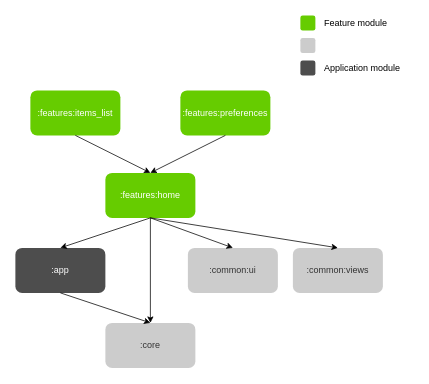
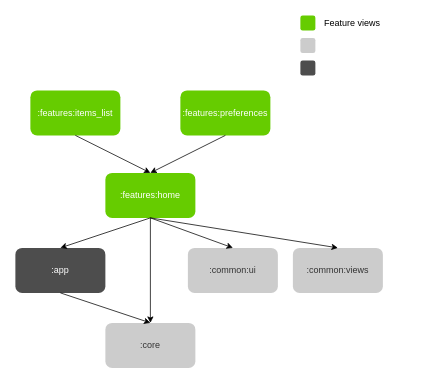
  <mxCell id="0" />
  <mxCell id="1" parent="0" />
  <mxCell id="2" value="&lt;font color=&quot;#ffffff&quot;&gt;:app&lt;/font&gt;" style="rounded=1;whiteSpace=wrap;html=1;fillColor=#4D4D4D;strokeColor=none;" vertex="1" parent="1"><mxGeometry x="20" y="330" width="120" height="60" as="geometry" /></mxCell>
  <mxCell id="3" value="&lt;font color=&quot;#333333&quot;&gt;:common:ui&lt;/font&gt;" style="rounded=1;whiteSpace=wrap;html=1;fillColor=#CCCCCC;strokeColor=none;" vertex="1" parent="1"><mxGeometry x="250" y="330" width="120" height="60" as="geometry" /></mxCell>
  <mxCell id="4" value="&lt;font color=&quot;#333333&quot;&gt;:common:views&lt;br&gt;&lt;/font&gt;" style="rounded=1;whiteSpace=wrap;html=1;fillColor=#CCCCCC;strokeColor=none;" vertex="1" parent="1"><mxGeometry x="390" y="330" width="120" height="60" as="geometry" /></mxCell>
  <mxCell id="5" value="&lt;font color=&quot;#ffffff&quot;&gt;:features:home&lt;/font&gt;" style="rounded=1;whiteSpace=wrap;html=1;fillColor=#66CC00;strokeColor=none;" vertex="1" parent="1"><mxGeometry x="140" y="230" width="120" height="60" as="geometry" /></mxCell>
  <mxCell id="6" value="&lt;font color=&quot;#ffffff&quot;&gt;:features:items_list&lt;/font&gt;" style="rounded=1;whiteSpace=wrap;html=1;fillColor=#66CC00;strokeColor=none;" vertex="1" parent="1"><mxGeometry x="40" y="120" width="120" height="60" as="geometry" /></mxCell>
  <mxCell id="7" value="&lt;font color=&quot;#ffffff&quot;&gt;:features:preferences&lt;/font&gt;" style="rounded=1;whiteSpace=wrap;html=1;fillColor=#66CC00;strokeColor=none;" vertex="1" parent="1"><mxGeometry x="240" y="120" width="120" height="60" as="geometry" /></mxCell>
  <mxCell id="8" value="&lt;font color=&quot;#333333&quot;&gt;:core&lt;br&gt;&lt;/font&gt;" style="rounded=1;whiteSpace=wrap;html=1;fillColor=#CCCCCC;strokeColor=none;" vertex="1" parent="1"><mxGeometry x="140" y="430" width="120" height="60" as="geometry" /></mxCell>
  <mxCell id="9" value="" style="endArrow=classic;html=1;exitX=0.5;exitY=1;exitDx=0;exitDy=0;entryX=0.5;entryY=0;entryDx=0;entryDy=0;" edge="1" parent="1" source="2" target="8"><mxGeometry width="50" height="50" relative="1" as="geometry"><mxPoint x="285" y="480" as="sourcePoint" /><mxPoint x="310" y="540" as="targetPoint" /></mxGeometry></mxCell>
  <mxCell id="10" value="" style="endArrow=classic;html=1;exitX=0.5;exitY=1;exitDx=0;exitDy=0;" edge="1" parent="1" source="5"><mxGeometry width="50" height="50" relative="1" as="geometry"><mxPoint x="200" y="430" as="sourcePoint" /><mxPoint x="200" y="430" as="targetPoint" /></mxGeometry></mxCell>
  <mxCell id="11" value="" style="endArrow=classic;html=1;entryX=0.5;entryY=0;entryDx=0;entryDy=0;exitX=0.5;exitY=1;exitDx=0;exitDy=0;" edge="1" parent="1" source="5" target="2"><mxGeometry width="50" height="50" relative="1" as="geometry"><mxPoint x="200" y="430" as="sourcePoint" /><mxPoint x="250" y="380" as="targetPoint" /></mxGeometry></mxCell>
  <mxCell id="12" value="" style="endArrow=classic;html=1;exitX=0.5;exitY=1;exitDx=0;exitDy=0;entryX=0.5;entryY=0;entryDx=0;entryDy=0;" edge="1" parent="1" source="5" target="3"><mxGeometry width="50" height="50" relative="1" as="geometry"><mxPoint x="200" y="430" as="sourcePoint" /><mxPoint x="250" y="380" as="targetPoint" /></mxGeometry></mxCell>
  <mxCell id="13" value="" style="endArrow=classic;html=1;exitX=0.5;exitY=1;exitDx=0;exitDy=0;entryX=0.5;entryY=0;entryDx=0;entryDy=0;" edge="1" parent="1" source="5" target="4"><mxGeometry width="50" height="50" relative="1" as="geometry"><mxPoint x="200" y="430" as="sourcePoint" /><mxPoint x="250" y="380" as="targetPoint" /></mxGeometry></mxCell>
  <mxCell id="14" value="" style="endArrow=classic;html=1;exitX=0.5;exitY=1;exitDx=0;exitDy=0;entryX=0.5;entryY=0;entryDx=0;entryDy=0;" edge="1" parent="1" source="6" target="5"><mxGeometry width="50" height="50" relative="1" as="geometry"><mxPoint x="200" y="430" as="sourcePoint" /><mxPoint x="250" y="380" as="targetPoint" /></mxGeometry></mxCell>
  <mxCell id="15" value="" style="endArrow=classic;html=1;exitX=0.5;exitY=1;exitDx=0;exitDy=0;entryX=0.5;entryY=0;entryDx=0;entryDy=0;" edge="1" parent="1" source="7" target="5"><mxGeometry width="50" height="50" relative="1" as="geometry"><mxPoint x="200" y="430" as="sourcePoint" /><mxPoint x="250" y="380" as="targetPoint" /></mxGeometry></mxCell>
  <mxCell id="16" value="" style="rounded=1;whiteSpace=wrap;html=1;fillColor=#66CC00;strokeColor=none;" vertex="1" parent="1"><mxGeometry x="400" y="20" width="20" height="20" as="geometry" /></mxCell>
- <mxCell id="17" value="Feature module" style="text;html=1;strokeColor=none;fillColor=none;align=left;verticalAlign=middle;whiteSpace=wrap;rounded=0;" vertex="1" parent="1"><mxGeometry x="430" y="20" width="120" height="20" as="geometry" /></mxCell>
+ <mxCell id="17" value="Feature views" style="text;html=1;strokeColor=none;fillColor=none;align=left;verticalAlign=middle;whiteSpace=wrap;rounded=0;" vertex="1" parent="1"><mxGeometry x="430" y="20" width="120" height="20" as="geometry" /></mxCell>
  <mxCell id="18" value="" style="rounded=1;whiteSpace=wrap;html=1;fillColor=#CCCCCC;strokeColor=none;" vertex="1" parent="1"><mxGeometry x="400" y="50" width="20" height="20" as="geometry" /></mxCell>
  <mxCell id="19" value="" style="rounded=1;whiteSpace=wrap;html=1;fillColor=#4D4D4D;strokeColor=none;" vertex="1" parent="1"><mxGeometry x="400" y="80" width="20" height="20" as="geometry" /></mxCell>
- <mxCell id="20" value="Application module" style="text;html=1;strokeColor=none;fillColor=none;align=left;verticalAlign=middle;whiteSpace=wrap;rounded=0;" vertex="1" parent="1"><mxGeometry x="430" y="80" width="120" height="20" as="geometry" /></mxCell>
